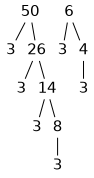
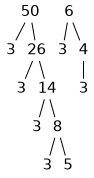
  digraph {
    nodesep=0.1
    node [fontname=Helvetica fontsize=30 shape=plaintext]
    edge [dir=none style=bold]
    n1 [height=0.25 label=50 width=0.25]
    n2 [height=0.25 label=3 width=0.25]
    n3 [height=0.25 label=26 width=0.25]
    n4 [height=0.25 label=6 width=0.25]
    n5 [height=0.25 label=3 width=0.25]
    n6 [height=0.25 label=4 width=0.25]
    n7 [height=0.25 label=3 width=0.25]
    n8 [height=0.25 label=14 width=0.25]
    n9 [height=0.25 label=3 width=0.25]
    n10 [height=0.25 label=3 width=0.25]
    n11 [height=0.25 label=8 width=0.25]
    n12 [height=0.25 label=3 width=0.25]
+   n13 [height=0.25 label=5 width=0.25]
    n1 -> n2
    n1 -> n3
    n3 -> n7
    n3 -> n8
    n4 -> n5
    n4 -> n6
    n6 -> n9
    n8 -> n10
    n8 -> n11
    n11 -> n12
+   n11 -> n13
  }
